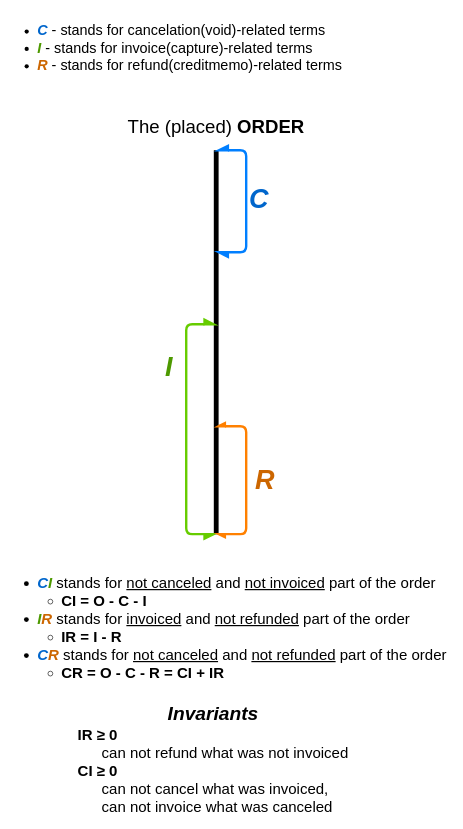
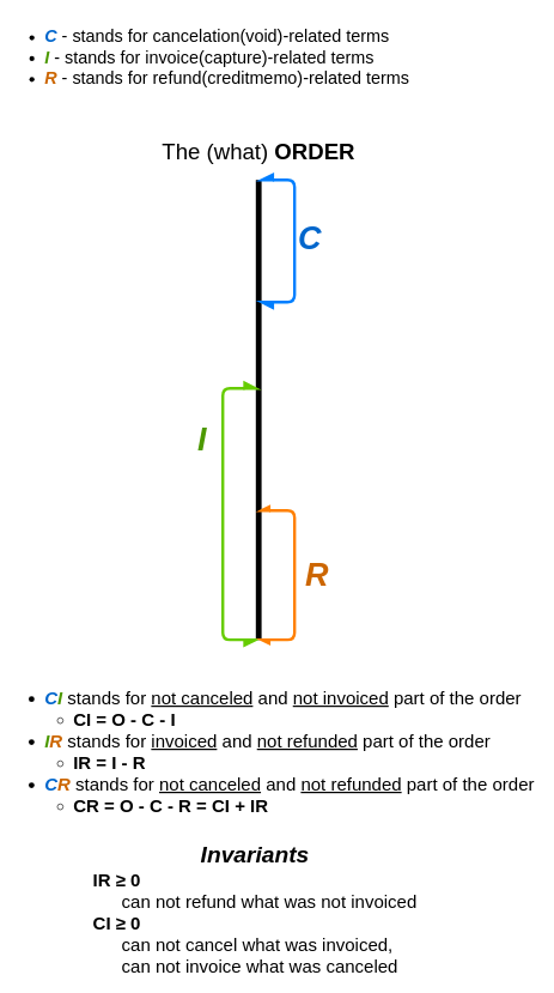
  <mxCell id="0" />
  <mxCell id="1" parent="0" />
  <mxCell id="2" value="" style="endArrow=none;html=1;strokeWidth=8;" parent="1" target="4" edge="1"><mxGeometry width="50" height="50" relative="1" as="geometry"><mxPoint x="360" y="890" as="sourcePoint" /><mxPoint x="360" y="240" as="targetPoint" /></mxGeometry></mxCell>
  <mxCell id="3" value="&lt;div style=&quot;font-size: 24px&quot;&gt;&lt;ul&gt;&lt;li&gt;&lt;span&gt;&lt;b&gt;&lt;i&gt;&lt;font color=&quot;#0066cc&quot; style=&quot;font-size: 24px&quot;&gt;C&lt;/font&gt;&lt;/i&gt;&lt;/b&gt; - stands for cancelation(void)-related terms&lt;/span&gt;&lt;/li&gt;&lt;li&gt;&lt;span&gt;&lt;b&gt;&lt;i&gt;&lt;font color=&quot;#4d9900&quot; style=&quot;font-size: 24px&quot;&gt;I&lt;/font&gt;&lt;/i&gt;&lt;/b&gt; - stands for invoice(capture)-related terms&lt;/span&gt;&lt;/li&gt;&lt;li&gt;&lt;span&gt;&lt;b&gt;&lt;i&gt;&lt;font style=&quot;font-size: 24px&quot; color=&quot;#cc6600&quot;&gt;R&lt;/font&gt;&lt;/i&gt;&lt;/b&gt; - stands for refund(creditmemo)-related terms&lt;/span&gt;&lt;/li&gt;&lt;/ul&gt;&lt;/div&gt;" style="text;html=1;strokeColor=none;fillColor=none;align=left;verticalAlign=middle;whiteSpace=wrap;rounded=0;" parent="1" vertex="1"><mxGeometry x="20" y="20" width="640" height="120" as="geometry" /></mxCell>
- <mxCell id="4" value="&lt;font style=&quot;font-size: 31px&quot;&gt;The (placed)&amp;nbsp;&lt;b&gt;ORDER&lt;/b&gt;&lt;/font&gt;" style="text;html=1;strokeColor=none;fillColor=none;align=center;verticalAlign=middle;whiteSpace=wrap;rounded=0;" parent="1" vertex="1"><mxGeometry x="130" y="170" width="460" height="80" as="geometry" /></mxCell>
+ <mxCell id="4" value="&lt;font style=&quot;font-size: 31px&quot;&gt;The (what)&amp;nbsp;&lt;b&gt;ORDER&lt;/b&gt;&lt;/font&gt;" style="text;html=1;strokeColor=none;fillColor=none;align=center;verticalAlign=middle;whiteSpace=wrap;rounded=0;" parent="1" vertex="1"><mxGeometry x="130" y="170" width="460" height="80" as="geometry" /></mxCell>
  <mxCell id="5" value="" style="endArrow=async;html=1;strokeColor=#007FFF;strokeWidth=4;startArrow=async;startFill=1;endFill=1;edgeStyle=orthogonalEdgeStyle;exitX=0.5;exitY=1;exitDx=0;exitDy=0;sourcePerimeterSpacing=0;startSize=11;endSize=11;" parent="1" source="4" edge="1"><mxGeometry width="50" height="50" relative="1" as="geometry"><mxPoint x="360" y="400" as="sourcePoint" /><mxPoint x="360" y="420" as="targetPoint" /><Array as="points"><mxPoint x="410" y="250" /></Array></mxGeometry></mxCell>
  <mxCell id="6" value="&lt;i&gt;C&lt;/i&gt;" style="edgeLabel;html=1;align=center;verticalAlign=middle;resizable=0;points=[];fontSize=45;fontColor=#0066CC;fontStyle=1" parent="5" vertex="1" connectable="0"><mxGeometry x="0.163" relative="1" as="geometry"><mxPoint x="20" y="-27" as="offset" /></mxGeometry></mxCell>
  <mxCell id="7" value="" style="endArrow=async;html=1;strokeColor=#66CC00;strokeWidth=4;fontSize=45;fontColor=#0066CC;edgeStyle=orthogonalEdgeStyle;startArrow=async;startFill=1;endFill=1;endSize=11;startSize=11;" parent="1" edge="1"><mxGeometry width="50" height="50" relative="1" as="geometry"><mxPoint x="360" y="890" as="sourcePoint" /><mxPoint x="360" y="540" as="targetPoint" /><Array as="points"><mxPoint x="310" y="890" /><mxPoint x="310" y="540" /></Array></mxGeometry></mxCell>
  <mxCell id="8" value="&lt;i&gt;I&lt;/i&gt;" style="edgeLabel;html=1;align=center;verticalAlign=middle;resizable=0;points=[];fontSize=45;fontColor=#4D9900;fontStyle=1" parent="1" vertex="1" connectable="0"><mxGeometry x="280" y="609.997" as="geometry" /></mxCell>
  <mxCell id="9" value="" style="endArrow=async;html=1;strokeColor=#FF8000;strokeWidth=4;fontSize=45;fontColor=#4D9900;edgeStyle=orthogonalEdgeStyle;startArrow=async;startFill=1;endFill=1;" parent="1" edge="1"><mxGeometry width="50" height="50" relative="1" as="geometry"><mxPoint x="360" y="710" as="sourcePoint" /><mxPoint x="360" y="890" as="targetPoint" /><Array as="points"><mxPoint x="360" y="710" /><mxPoint x="410" y="710" /><mxPoint x="410" y="890" /></Array></mxGeometry></mxCell>
  <mxCell id="10" value="&lt;i&gt;&lt;font color=&quot;#cc6600&quot;&gt;R&lt;/font&gt;&lt;/i&gt;" style="edgeLabel;html=1;align=center;verticalAlign=middle;resizable=0;points=[];fontSize=45;fontColor=#4D9900;fontStyle=1" parent="1" vertex="1" connectable="0"><mxGeometry x="440" y="799.997" as="geometry" /></mxCell>
  <mxCell id="11" value="&lt;ul&gt;&lt;li style=&quot;font-size: 25px&quot;&gt;&lt;font style=&quot;font-size: 25px&quot;&gt;&lt;b&gt;&lt;i&gt;&lt;font color=&quot;#0066cc&quot;&gt;C&lt;/font&gt;&lt;font color=&quot;#4d9900&quot;&gt;I&lt;/font&gt;&lt;/i&gt;&lt;/b&gt; stands for &lt;u&gt;not canceled&lt;/u&gt; and &lt;u&gt;not invoiced&lt;/u&gt; part of the order&lt;/font&gt;&lt;/li&gt;&lt;ul style=&quot;font-size: 25px&quot;&gt;&lt;li style=&quot;font-size: 25px&quot;&gt;&lt;font style=&quot;font-size: 25px&quot;&gt;&lt;b&gt;CI = O - C - I&lt;/b&gt;&lt;/font&gt;&lt;/li&gt;&lt;/ul&gt;&lt;li&gt;&lt;b&gt;&lt;i&gt;&lt;font color=&quot;#4d9900&quot;&gt;I&lt;/font&gt;&lt;font color=&quot;#cc6600&quot;&gt;R&lt;/font&gt;&lt;/i&gt;&lt;/b&gt; stands for &lt;u&gt;invoiced&lt;/u&gt; and &lt;u&gt;not refunded&lt;/u&gt; part of the order&lt;/li&gt;&lt;ul&gt;&lt;li&gt;&lt;b&gt;IR = I - R&lt;/b&gt;&lt;/li&gt;&lt;/ul&gt;&lt;li&gt;&lt;b&gt;&lt;i&gt;&lt;font color=&quot;#0066cc&quot;&gt;C&lt;/font&gt;&lt;font color=&quot;#cc6600&quot;&gt;R&lt;/font&gt;&lt;/i&gt;&lt;/b&gt; stands for &lt;u&gt;not canceled&lt;/u&gt; and &lt;u&gt;not refunded&lt;/u&gt; part of the order&lt;/li&gt;&lt;ul&gt;&lt;li&gt;&lt;b&gt;CR = O - C - R = CI + IR&lt;/b&gt;&lt;/li&gt;&lt;/ul&gt;&lt;/ul&gt;" style="text;html=1;strokeColor=none;fillColor=none;align=left;verticalAlign=middle;whiteSpace=wrap;rounded=0;fontSize=25;fontColor=#000000;" parent="1" vertex="1"><mxGeometry x="20" y="950" width="730" height="190" as="geometry" /></mxCell>
  <mxCell id="12" value="&lt;b&gt;&lt;i&gt;&lt;font style=&quot;font-size: 32px&quot;&gt;Invariants&lt;/font&gt;&lt;/i&gt;&lt;/b&gt;&lt;br style=&quot;font-size: 25px&quot;&gt;&lt;div style=&quot;text-align: left&quot;&gt;&lt;span&gt;&lt;b&gt;IR ≥&amp;nbsp;0&lt;/b&gt;&lt;/span&gt;&lt;/div&gt;&lt;blockquote style=&quot;margin: 0 0 0 40px ; border: none ; padding: 0px&quot;&gt;&lt;div style=&quot;text-align: left&quot;&gt;&lt;span&gt;can not refund what was not invoiced&lt;/span&gt;&lt;/div&gt;&lt;/blockquote&gt;&lt;div style=&quot;text-align: left&quot;&gt;&lt;span&gt;&lt;b&gt;CI ≥&amp;nbsp;0&lt;/b&gt;&lt;/span&gt;&lt;/div&gt;&lt;blockquote style=&quot;margin: 0 0 0 40px ; border: none ; padding: 0px&quot;&gt;&lt;div style=&quot;text-align: left&quot;&gt;&lt;span&gt;can not cancel what was invoiced,&lt;/span&gt;&lt;/div&gt;&lt;/blockquote&gt;&lt;blockquote style=&quot;margin: 0 0 0 40px ; border: none ; padding: 0px&quot;&gt;&lt;div style=&quot;text-align: left&quot;&gt;&lt;span&gt;can not invoice what was canceled&lt;/span&gt;&lt;/div&gt;&lt;/blockquote&gt;" style="text;html=1;strokeColor=none;fillColor=none;align=center;verticalAlign=middle;whiteSpace=wrap;rounded=0;fontSize=25;" parent="1" vertex="1"><mxGeometry x="30" y="1170" width="650" height="190" as="geometry" /></mxCell>
